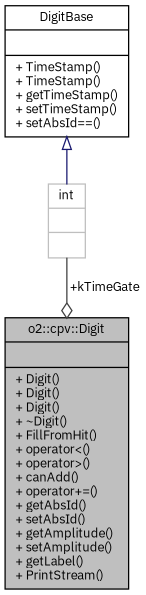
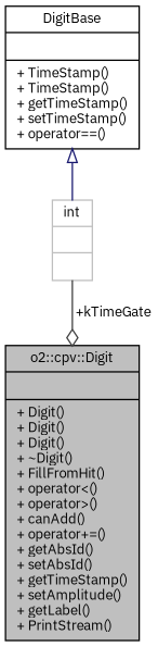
  digraph {
    fontname="IBM Plex Sans"
    node [color=black fontname="IBM Plex Sans" fontsize=10 shape=record]
    edge [fontname="IBM Plex Sans" fontsize=10 labelfontname=Helvetica labelfontsize=10 style=solid]
-   n1 [fillcolor=grey75 fontcolor=black height=0.2 label="{o2::cpv::Digit\n||+ Digit()\l+ Digit()\l+ Digit()\l+ ~Digit()\l+ FillFromHit()\l+ operator\<()\l+ operator\>()\l+ canAdd()\l+ operator+=()\l+ getAbsId()\l+ setAbsId()\l+ getAmplitude()\l+ setAmplitude()\l+ getLabel()\l+ PrintStream()\l}" style=filled width=0.4]
-   n2 [height=0.2 label="{DigitBase\n||+ TimeStamp()\l+ TimeStamp()\l+ getTimeStamp()\l+ setTimeStamp()\l+ setAbsId==()\l}" width=0.4]
+   n1 [fillcolor=grey75 fontcolor=black height=0.2 label="{o2::cpv::Digit\n||+ Digit()\l+ Digit()\l+ Digit()\l+ ~Digit()\l+ FillFromHit()\l+ operator\<()\l+ operator\>()\l+ canAdd()\l+ operator+=()\l+ getAbsId()\l+ setAbsId()\l+ getTimeStamp()\l+ setAmplitude()\l+ getLabel()\l+ PrintStream()\l}" style=filled width=0.4]
+   n2 [height=0.2 label="{DigitBase\n||+ TimeStamp()\l+ TimeStamp()\l+ getTimeStamp()\l+ setTimeStamp()\l+ operator==()\l}" width=0.4]
    n3 [color=grey75 height=0.2 label="{int\n||}" width=0.4]
    n2 -> n3 [arrowtail=onormal color=midnightblue dir=back]
    n3 -> n1 [arrowhead=odiamond color=grey25 label=" +kTimeGate"]
  }
